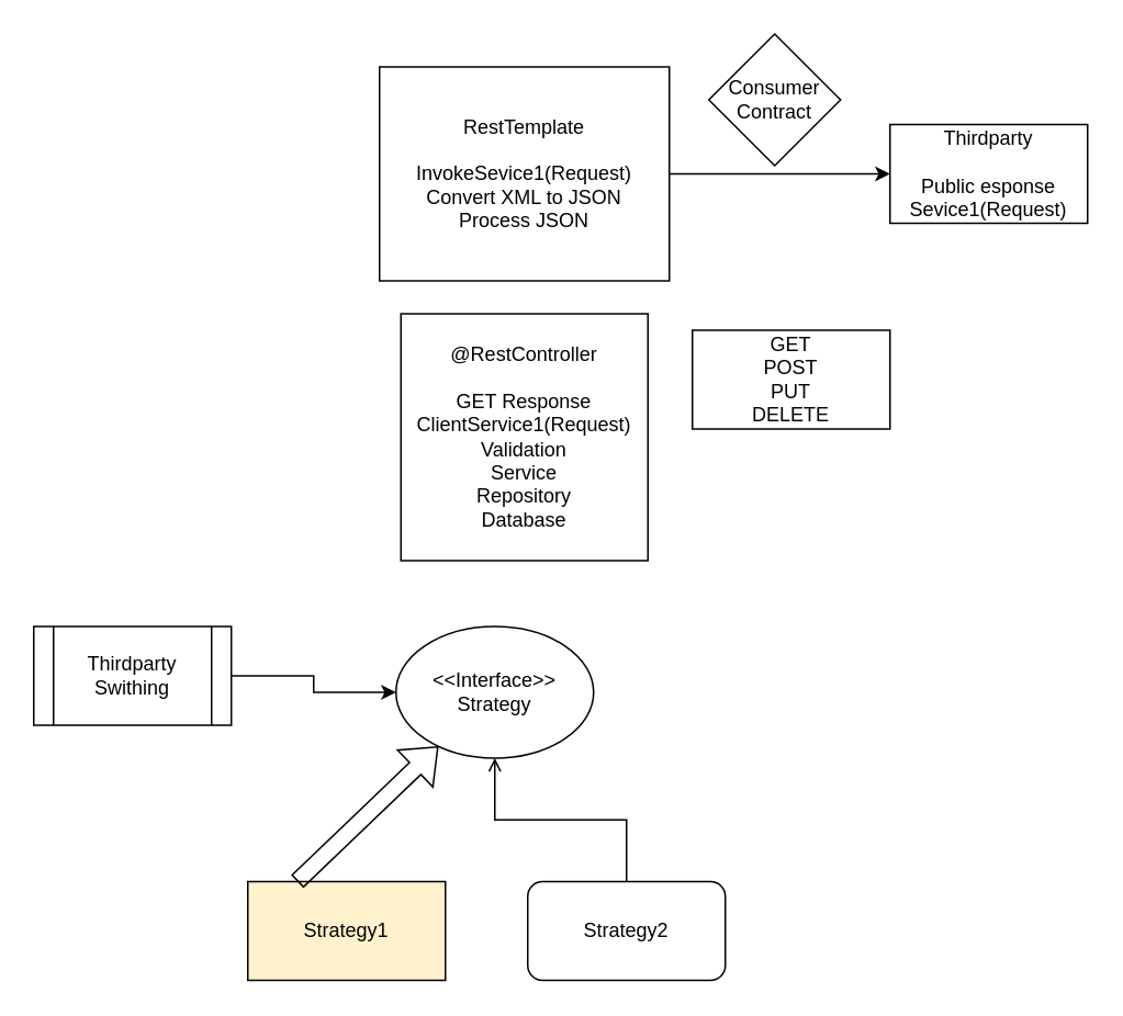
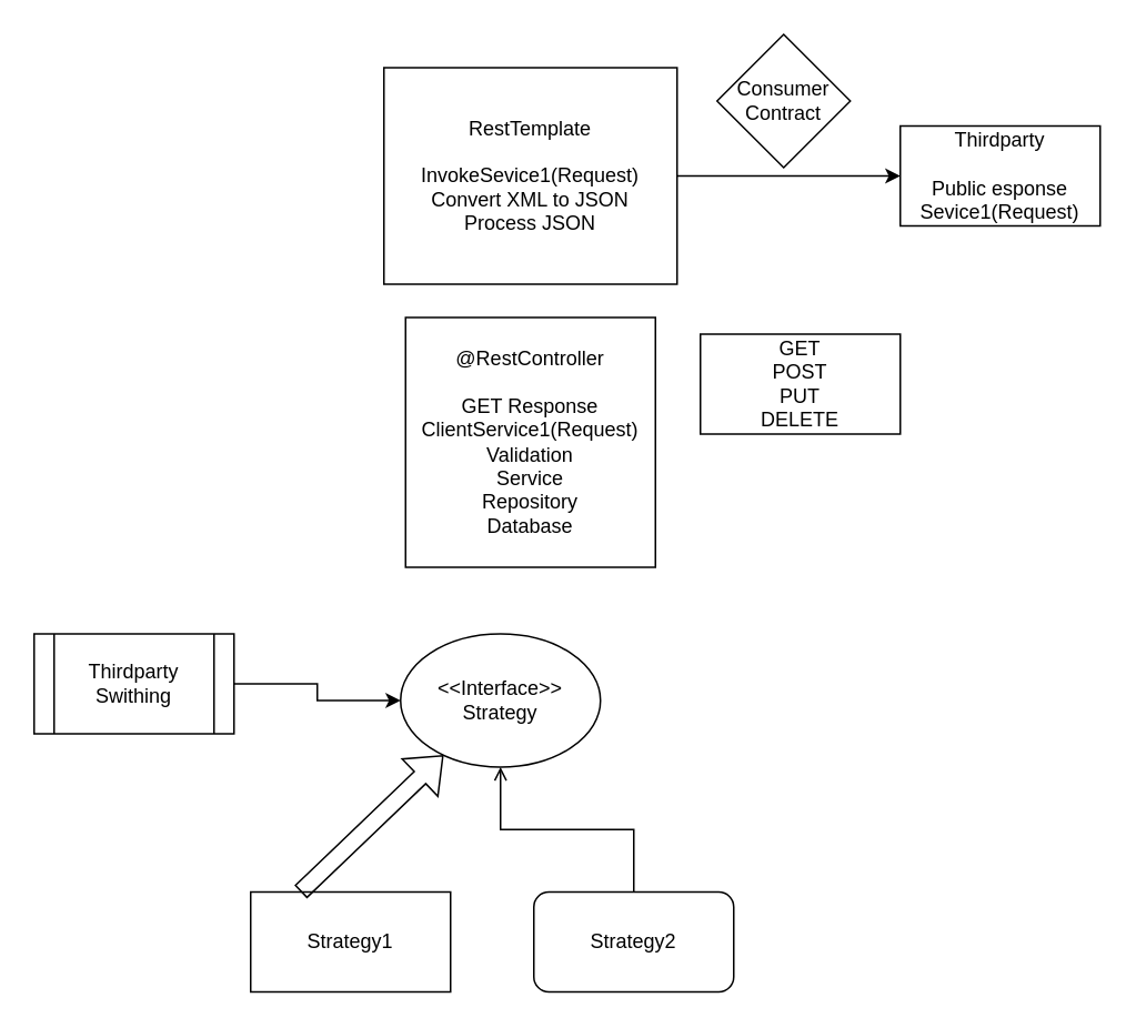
  <mxCell id="0" />
  <mxCell id="1" parent="0" />
  <mxCell id="2" value="Thirdparty&lt;br&gt;&lt;br&gt;Public esponse Sevice1(Request)" style="rounded=0;whiteSpace=wrap;html=1;" vertex="1" parent="1"><mxGeometry x="540" y="75" width="120" height="60" as="geometry" /></mxCell>
  <mxCell id="3" style="edgeStyle=orthogonalEdgeStyle;rounded=0;orthogonalLoop=1;jettySize=auto;html=1;" edge="1" parent="1" source="4" target="2"><mxGeometry relative="1" as="geometry" /></mxCell>
  <mxCell id="4" value="RestTemplate&lt;br&gt;&lt;br&gt;InvokeSevice1(Request)&lt;br&gt;Convert XML to JSON&lt;br&gt;Process JSON&lt;br&gt;" style="rounded=0;whiteSpace=wrap;html=1;" vertex="1" parent="1"><mxGeometry x="230" y="40" width="176" height="130" as="geometry" /></mxCell>
  <mxCell id="5" value="Consumer Contract&lt;br&gt;" style="rhombus;whiteSpace=wrap;html=1;" vertex="1" parent="1"><mxGeometry x="430" y="20" width="80" height="80" as="geometry" /></mxCell>
  <mxCell id="6" value="@RestController&lt;br&gt;&lt;br&gt;GET Response ClientService1(Request)&lt;br&gt;Validation&lt;br&gt;Service&lt;br&gt;Repository&lt;br&gt;Database" style="whiteSpace=wrap;html=1;aspect=fixed;" vertex="1" parent="1"><mxGeometry x="243" y="190" width="150" height="150" as="geometry" /></mxCell>
  <mxCell id="7" value="GET&lt;br&gt;POST&lt;br&gt;PUT&lt;br&gt;DELETE" style="rounded=0;whiteSpace=wrap;html=1;" vertex="1" parent="1"><mxGeometry x="420" y="200" width="120" height="60" as="geometry" /></mxCell>
  <mxCell id="8" value="&amp;lt;&amp;lt;Interface&amp;gt;&amp;gt;&lt;br&gt;Strategy" style="ellipse;whiteSpace=wrap;html=1;" vertex="1" parent="1"><mxGeometry x="240" y="380" width="120" height="80" as="geometry" /></mxCell>
- <mxCell id="9" value="Strategy1&lt;br&gt;" style="rounded=0;whiteSpace=wrap;html=1;fillColor=#fff2cc;" vertex="1" parent="1"><mxGeometry x="150" y="535" width="120" height="60" as="geometry" /></mxCell>
+ <mxCell id="9" value="Strategy1&lt;br&gt;" style="rounded=0;whiteSpace=wrap;html=1;" vertex="1" parent="1"><mxGeometry x="150" y="535" width="120" height="60" as="geometry" /></mxCell>
  <mxCell id="10" style="edgeStyle=orthogonalEdgeStyle;rounded=0;orthogonalLoop=1;jettySize=auto;html=1;endArrow=open;" edge="1" parent="1" source="11" target="8"><mxGeometry relative="1" as="geometry" /></mxCell>
  <mxCell id="11" value="Strategy2" style="rounded=1;whiteSpace=wrap;html=1;" vertex="1" parent="1"><mxGeometry x="320" y="535" width="120" height="60" as="geometry" /></mxCell>
  <mxCell id="12" value="" style="shape=flexArrow;endArrow=classic;html=1;rounded=0;" edge="1" parent="1" target="8"><mxGeometry width="50" height="50" relative="1" as="geometry"><mxPoint x="180" y="535" as="sourcePoint" /><mxPoint x="230" y="485" as="targetPoint" /></mxGeometry></mxCell>
  <mxCell id="13" style="edgeStyle=orthogonalEdgeStyle;rounded=0;orthogonalLoop=1;jettySize=auto;html=1;" edge="1" parent="1" source="14" target="8"><mxGeometry relative="1" as="geometry" /></mxCell>
  <mxCell id="14" value="Thirdparty&lt;br&gt;Swithing" style="shape=process;whiteSpace=wrap;html=1;backgroundOutline=1;" vertex="1" parent="1"><mxGeometry x="20" y="380" width="120" height="60" as="geometry" /></mxCell>
